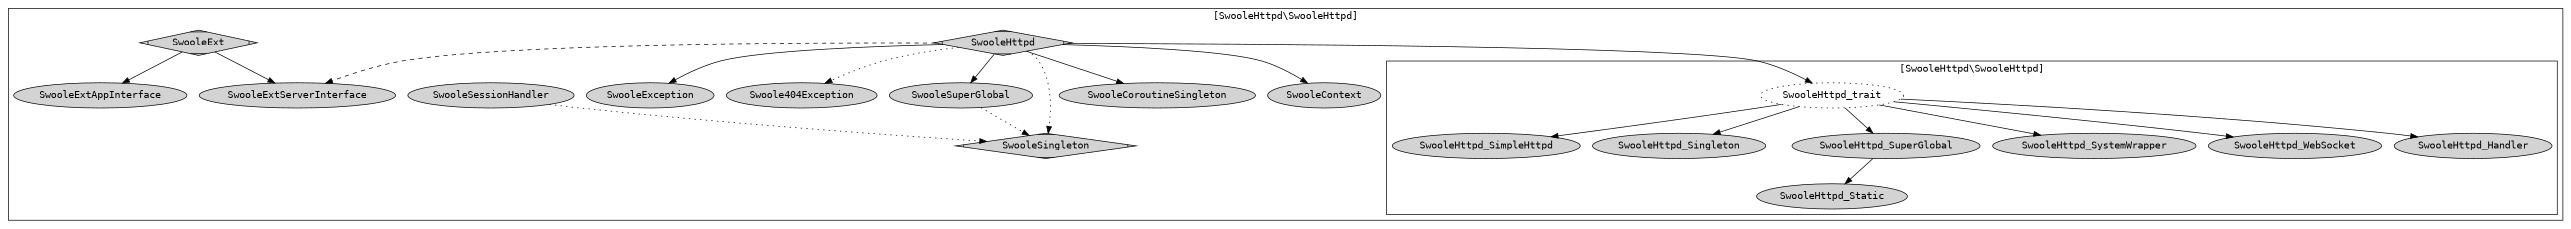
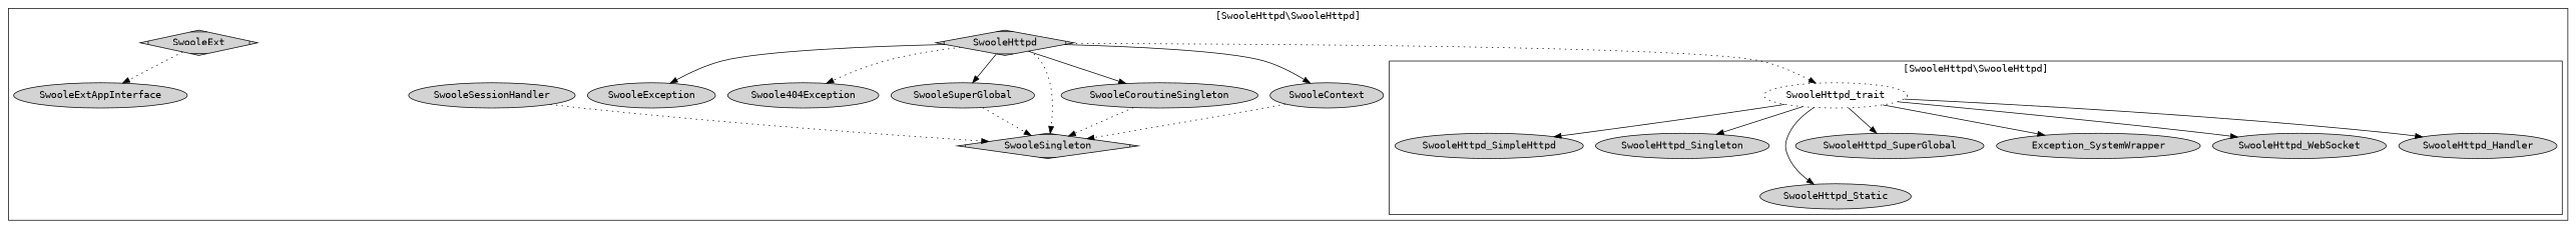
  digraph {
    fontname="DejaVu Sans Mono"
    rankdir=TB
    node [fontname="DejaVu Sans Mono" style=filled]
    edge [fontname="DejaVu Sans Mono"]
    SwooleHttpd_trait [style=dotted]
    SwooleHttpd_SimpleHttpd
    SwooleHttpd_Singleton
    SwooleHttpd_Static
    SwooleHttpd_SuperGlobal
-   SwooleHttpd_SystemWrapper
+   SwooleHttpd_SystemWrapper [label=Exception_SystemWrapper]
    SwooleHttpd_WebSocket
    SwooleHttpd_Handler
    n9 [label=SwooleHttpd shape=Mdiamond]
    n10 [label=SwooleCoroutineSingleton]
    n11 [label=SwooleContext]
    n12 [label=SwooleException]
    n13 [label=Swoole404Exception]
    n14 [label=SwooleSessionHandler]
    n15 [label=SwooleSuperGlobal]
    n16 [label=SwooleSingleton shape=Mdiamond]
-   SwooleExtServerInterface
    n18 [label=SwooleExt shape=Mdiamond]
    SwooleExtAppInterface
    subgraph cluster_1 {
      label="[SwooleHttpd\\SwooleHttpd]"
      n9
      n10
      n11
      n12
      n13
      n14
      n15
      n16
-     SwooleExtServerInterface
      n18
      SwooleExtAppInterface
      subgraph cluster_2 {
        label="[SwooleHttpd\\SwooleHttpd]"
        SwooleHttpd_trait
        SwooleHttpd_SimpleHttpd
        SwooleHttpd_Singleton
        SwooleHttpd_Static
        SwooleHttpd_SuperGlobal
        SwooleHttpd_SystemWrapper
        SwooleHttpd_WebSocket
        SwooleHttpd_Handler
      }
    }
    SwooleHttpd_trait -> SwooleHttpd_SimpleHttpd
    SwooleHttpd_trait -> SwooleHttpd_Singleton
-   SwooleHttpd_SuperGlobal -> SwooleHttpd_Static
+   SwooleHttpd_trait -> SwooleHttpd_Static
    SwooleHttpd_trait -> SwooleHttpd_SuperGlobal
    SwooleHttpd_trait -> SwooleHttpd_SystemWrapper
    SwooleHttpd_trait -> SwooleHttpd_WebSocket
    SwooleHttpd_trait -> SwooleHttpd_Handler
-   n9 -> SwooleHttpd_trait
+   n9 -> SwooleHttpd_trait [style=dotted]
    n9 -> n10
    n9 -> n11
    n9 -> n12
    n9 -> n13 [style=dotted]
    n9 -> n15
    n9 -> n16 [style=dotted]
-   n9 -> SwooleExtServerInterface [style=dashed]
+   n10 -> n16 [style=dotted]
+   n11 -> n16 [style=dotted]
    n14 -> n16 [style=dotted]
    n15 -> n16 [style=dotted]
-   n18 -> SwooleExtServerInterface
-   n18 -> SwooleExtAppInterface
+   n18 -> SwooleExtAppInterface [style=dotted]
  }
